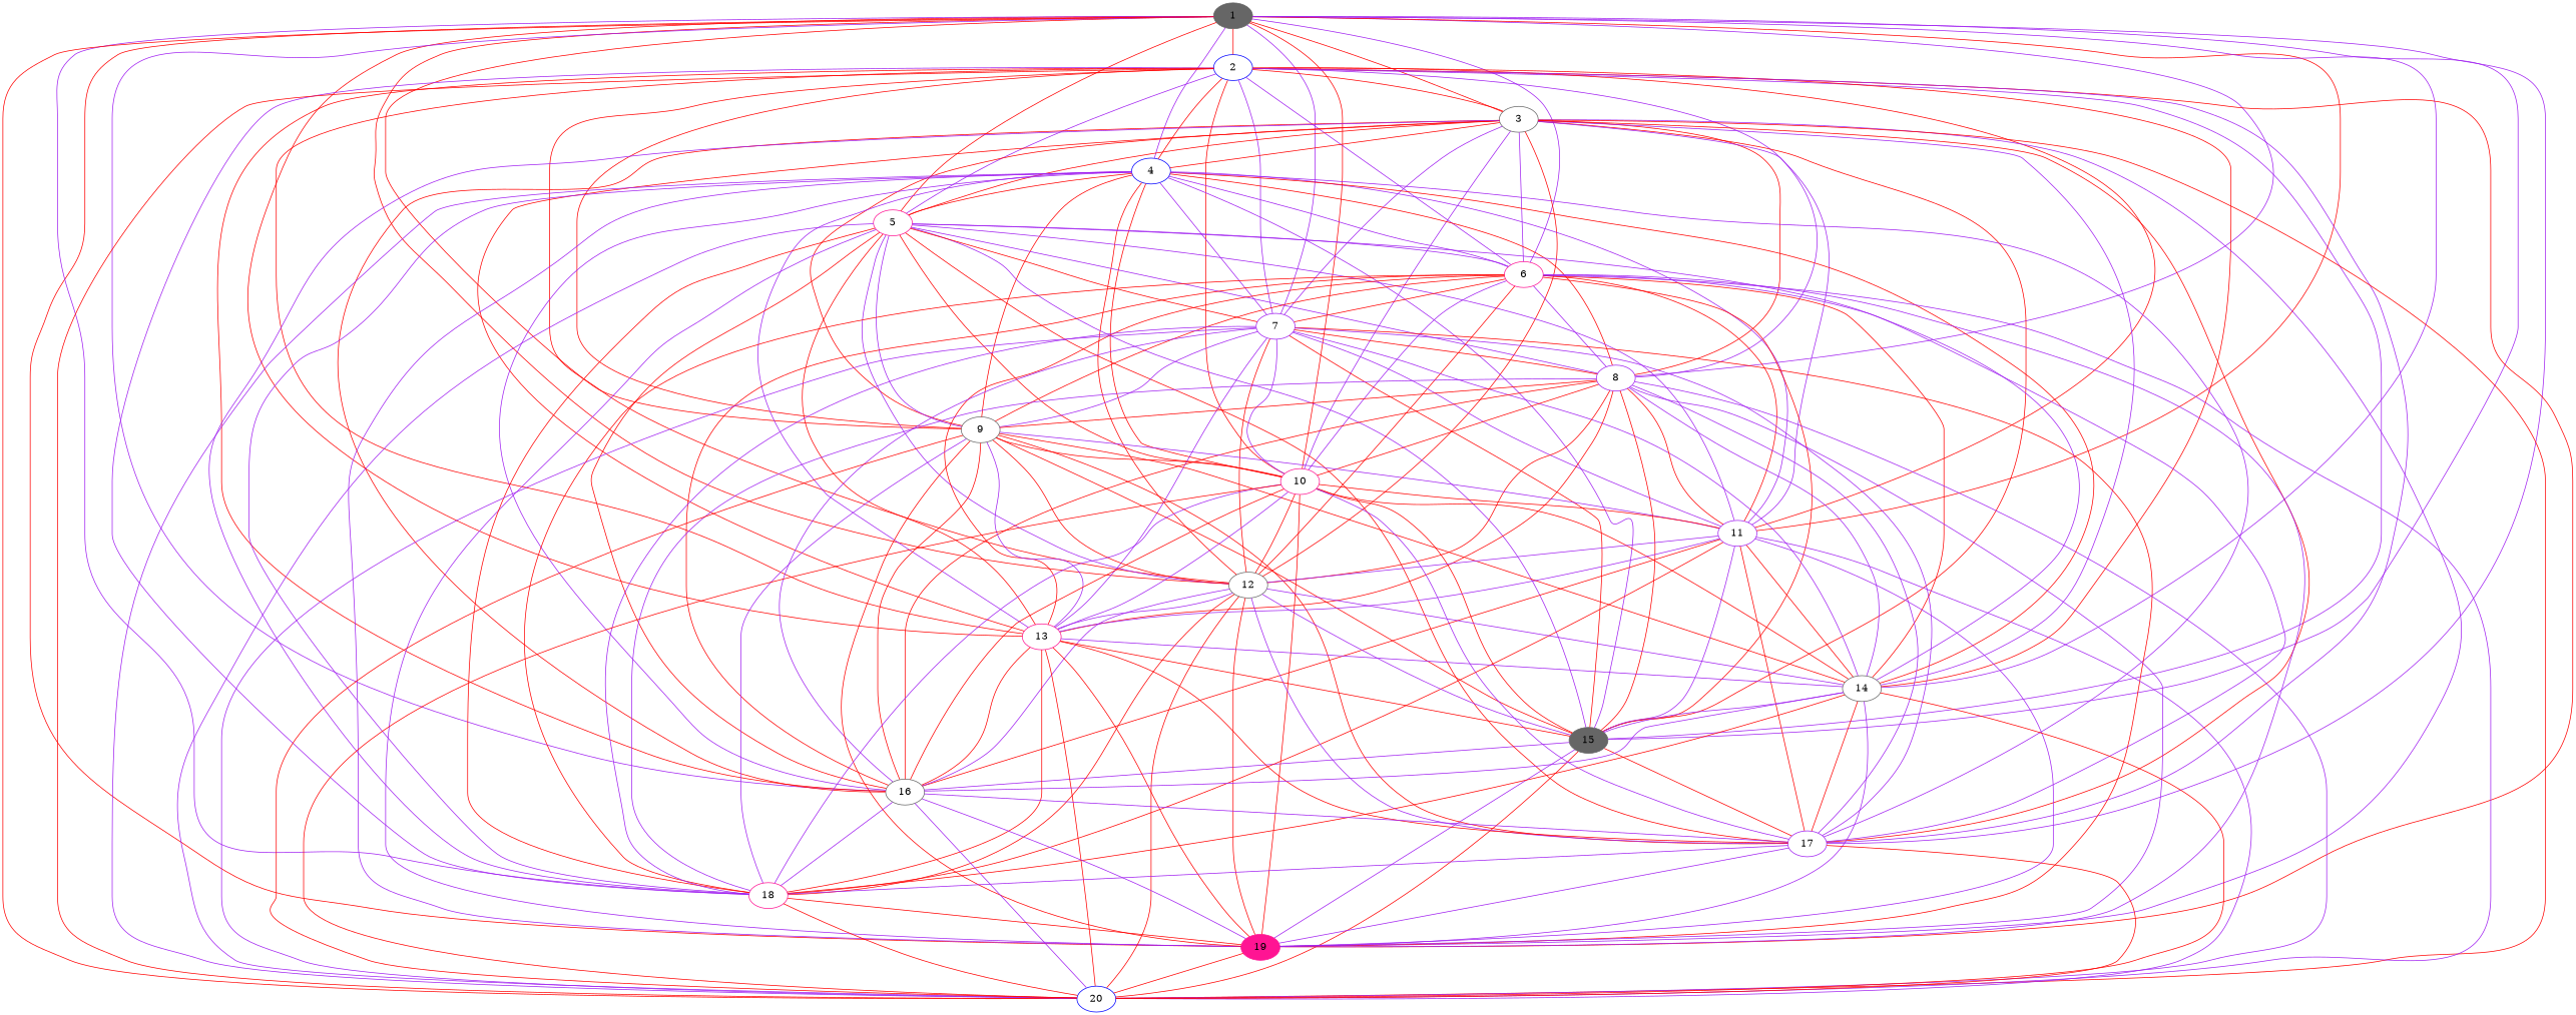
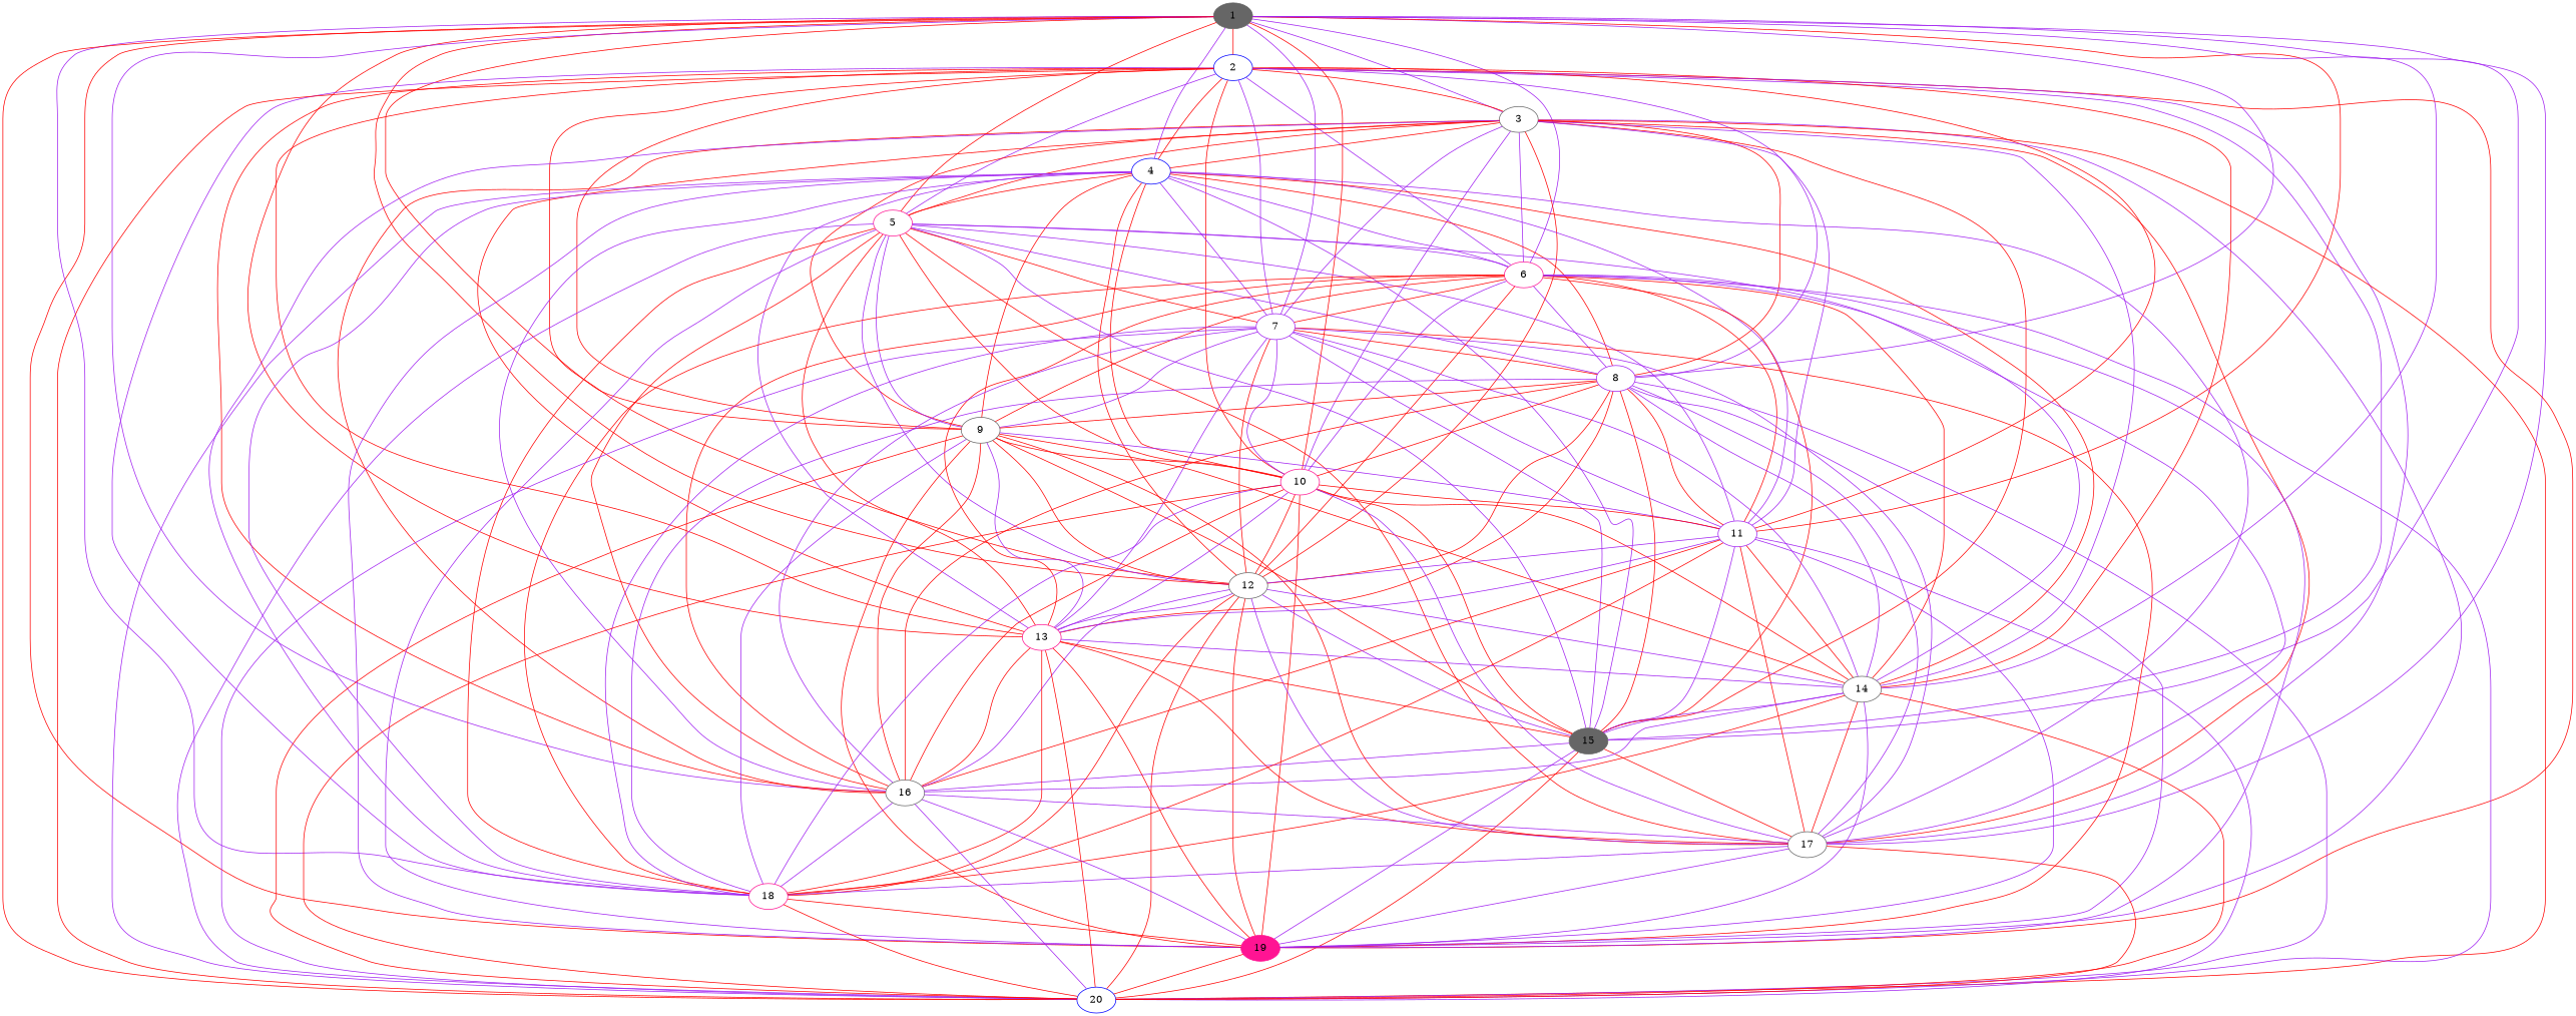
  graph {
    node [color=gray40]
    edge [color=red]
    1 [style=filled]
    15 [style=filled]
    19 [color=deeppink style=filled]
    2 [color=blue]
    3
    4 [color=blue]
    5 [color=deeppink]
    6 [color=deeppink]
    7 [color=purple]
    8 [color=purple]
    9
    10 [color=deeppink]
    11 [color=purple]
    12
    13 [color=deeppink]
    14
    16
-   17 [color=purple]
+   17
    18 [color=deeppink]
    20 [color=blue]
    1 -- 15 [color=purple]
    1 -- 19
    1 -- 2
-   1 -- 3
+   1 -- 3 [color=purple]
    1 -- 4 [color=purple]
    1 -- 5
    1 -- 6 [color=purple]
    1 -- 7 [color=purple]
    1 -- 8 [color=purple]
    1 -- 9
    1 -- 10
    1 -- 11
    1 -- 12
    1 -- 13
    1 -- 14 [color=purple]
    1 -- 16 [color=purple]
    1 -- 17 [color=purple]
    1 -- 18 [color=purple]
    1 -- 20
    15 -- 19 [color=purple]
    15 -- 16 [color=purple]
    15 -- 17
    15 -- 20
    19 -- 20
    2 -- 15 [color=purple]
    2 -- 19
    2 -- 3
    2 -- 4
    2 -- 5 [color=purple]
    2 -- 6 [color=purple]
    2 -- 7 [color=purple]
    2 -- 8 [color=purple]
    2 -- 9
    2 -- 10
    2 -- 11
    2 -- 12
    2 -- 13
    2 -- 14
    2 -- 16
    2 -- 17 [color=purple]
    2 -- 18 [color=purple]
    2 -- 20
    3 -- 15
    3 -- 19 [color=purple]
    3 -- 4
    3 -- 5
    3 -- 6 [color=purple]
    3 -- 7 [color=purple]
    3 -- 8
    3 -- 9
    3 -- 10 [color=purple]
    3 -- 11 [color=purple]
    3 -- 12
    3 -- 13
    3 -- 14 [color=purple]
    3 -- 16
    3 -- 17
    3 -- 18 [color=purple]
    3 -- 20
    4 -- 15 [color=purple]
    4 -- 19 [color=purple]
    4 -- 5
    4 -- 6 [color=purple]
    4 -- 7 [color=purple]
    4 -- 8
    4 -- 9
    4 -- 10
    4 -- 11 [color=purple]
    4 -- 12
    4 -- 13 [color=purple]
    4 -- 14
    4 -- 16 [color=purple]
    4 -- 17 [color=purple]
    4 -- 18 [color=purple]
    4 -- 20 [color=purple]
    5 -- 15 [color=purple]
    5 -- 19 [color=purple]
    5 -- 6 [color=purple]
    5 -- 7
    5 -- 8 [color=purple]
    5 -- 9 [color=purple]
    5 -- 10
    5 -- 11 [color=purple]
    5 -- 12 [color=purple]
    5 -- 13
    5 -- 14 [color=purple]
    5 -- 16
    5 -- 17
    5 -- 18
    5 -- 20 [color=purple]
    6 -- 15
    6 -- 19 [color=purple]
    6 -- 7
    6 -- 8 [color=purple]
    6 -- 9
    6 -- 10 [color=purple]
    6 -- 11
    6 -- 12
    6 -- 13
    6 -- 14
    6 -- 16
    6 -- 17 [color=purple]
    6 -- 18
    6 -- 20 [color=purple]
-   7 -- 15
+   7 -- 15 [color=purple]
    7 -- 19
    7 -- 8
    7 -- 9 [color=purple]
    7 -- 10 [color=purple]
    7 -- 11 [color=purple]
    7 -- 12
    7 -- 13 [color=purple]
    7 -- 14 [color=purple]
    7 -- 16 [color=purple]
    7 -- 17 [color=purple]
    7 -- 18 [color=purple]
    7 -- 20 [color=purple]
    8 -- 15
    8 -- 19 [color=purple]
    8 -- 9
    8 -- 10
    8 -- 11
    8 -- 12
    8 -- 13
    8 -- 14 [color=purple]
    8 -- 16
    8 -- 17 [color=purple]
    8 -- 18 [color=purple]
    8 -- 20 [color=purple]
    9 -- 15
    9 -- 19
    9 -- 10
    9 -- 11 [color=purple]
    9 -- 12
    9 -- 13 [color=purple]
    9 -- 14
    9 -- 16
    9 -- 17
    9 -- 18 [color=purple]
    9 -- 20
    10 -- 15
    10 -- 19
    10 -- 11
    10 -- 12
    10 -- 13 [color=purple]
    10 -- 14
    10 -- 16
    10 -- 17 [color=purple]
    10 -- 18 [color=purple]
    10 -- 20
    11 -- 15 [color=purple]
    11 -- 19 [color=purple]
    11 -- 12 [color=purple]
    11 -- 13 [color=purple]
    11 -- 14
    11 -- 16
    11 -- 17
    11 -- 18
    11 -- 20 [color=purple]
    12 -- 15 [color=purple]
    12 -- 19
    12 -- 13 [color=purple]
    12 -- 14 [color=purple]
    12 -- 16 [color=purple]
    12 -- 17 [color=purple]
    12 -- 18
    12 -- 20
    13 -- 15
    13 -- 19
    13 -- 14 [color=purple]
    13 -- 16
    13 -- 17
    13 -- 18
    13 -- 20
    14 -- 15 [color=purple]
    14 -- 19 [color=purple]
    14 -- 16 [color=purple]
    14 -- 17
    14 -- 18
    14 -- 20
    16 -- 19 [color=purple]
    16 -- 17 [color=purple]
    16 -- 18 [color=purple]
    16 -- 20 [color=purple]
    17 -- 19 [color=purple]
    17 -- 18 [color=purple]
    17 -- 20
    18 -- 19
    18 -- 20
  }
